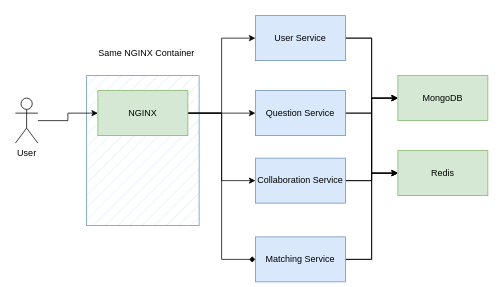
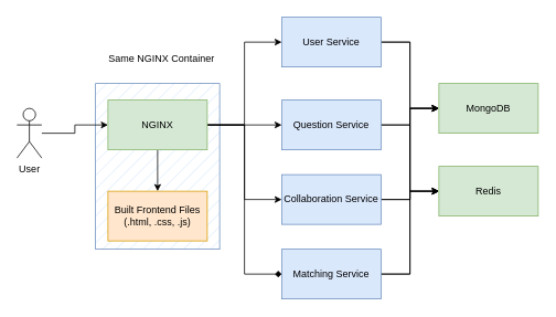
  <mxCell id="0" />
  <mxCell id="1" parent="0" />
  <mxCell id="2" value="" style="rounded=0;whiteSpace=wrap;html=1;fillColor=#dae8fc;fillStyle=hatch;strokeColor=#6c8ebf;" vertex="1" parent="1"><mxGeometry x="115" y="100" width="150" height="200" as="geometry" /></mxCell>
  <mxCell id="3" value="MongoDB" style="rounded=0;whiteSpace=wrap;html=1;fillColor=#d5e8d4;strokeColor=#82b366;" parent="1" vertex="1"><mxGeometry x="530" y="100" width="120" height="60" as="geometry" /></mxCell>
  <mxCell id="4" value="Redis" style="rounded=0;whiteSpace=wrap;html=1;fillColor=#d5e8d4;strokeColor=#82b366;" parent="1" vertex="1"><mxGeometry x="530" y="200" width="120" height="60" as="geometry" /></mxCell>
+ <mxCell id="5" style="edgeStyle=orthogonalEdgeStyle;rounded=0;orthogonalLoop=1;jettySize=auto;html=1;" parent="1" source="10" target="11" edge="1"><mxGeometry relative="1" as="geometry" /></mxCell>
  <mxCell id="6" style="edgeStyle=orthogonalEdgeStyle;rounded=0;orthogonalLoop=1;jettySize=auto;html=1;entryX=0;entryY=0.5;entryDx=0;entryDy=0;" parent="1" source="10" target="19" edge="1"><mxGeometry relative="1" as="geometry" /></mxCell>
  <mxCell id="7" style="edgeStyle=orthogonalEdgeStyle;rounded=0;orthogonalLoop=1;jettySize=auto;html=1;entryX=0;entryY=0.5;entryDx=0;entryDy=0;" parent="1" source="10" target="16" edge="1"><mxGeometry relative="1" as="geometry" /></mxCell>
  <mxCell id="8" style="edgeStyle=orthogonalEdgeStyle;rounded=0;orthogonalLoop=1;jettySize=auto;html=1;entryX=0;entryY=0.5;entryDx=0;entryDy=0;" parent="1" source="10" target="22" edge="1"><mxGeometry relative="1" as="geometry" /></mxCell>
  <mxCell id="9" style="edgeStyle=orthogonalEdgeStyle;rounded=0;orthogonalLoop=1;jettySize=auto;html=1;entryX=0;entryY=0.5;entryDx=0;entryDy=0;endArrow=diamond;" parent="1" source="10" target="25" edge="1"><mxGeometry relative="1" as="geometry" /></mxCell>
  <mxCell id="10" value="NGINX" style="rounded=0;whiteSpace=wrap;html=1;fillColor=#d5e8d4;strokeColor=#82b366;" parent="1" vertex="1"><mxGeometry x="130" y="120" width="120" height="60" as="geometry" /></mxCell>
+ <mxCell id="11" value="Built Frontend Files&lt;br&gt;(.html, .css, .js)" style="rounded=0;whiteSpace=wrap;html=1;fillColor=#ffe6cc;strokeColor=#d79b00;" parent="1" vertex="1"><mxGeometry x="130" y="230" width="120" height="60" as="geometry" /></mxCell>
  <mxCell id="12" style="edgeStyle=orthogonalEdgeStyle;rounded=0;orthogonalLoop=1;jettySize=auto;html=1;entryX=0;entryY=0.5;entryDx=0;entryDy=0;" parent="1" source="13" target="10" edge="1"><mxGeometry relative="1" as="geometry" /></mxCell>
  <mxCell id="13" value="User" style="shape=umlActor;verticalLabelPosition=bottom;verticalAlign=top;html=1;outlineConnect=0;" parent="1" vertex="1"><mxGeometry x="20" y="130" width="30" height="60" as="geometry" /></mxCell>
  <mxCell id="14" style="edgeStyle=orthogonalEdgeStyle;rounded=0;orthogonalLoop=1;jettySize=auto;html=1;entryX=0;entryY=0.5;entryDx=0;entryDy=0;" parent="1" source="16" target="3" edge="1"><mxGeometry relative="1" as="geometry" /></mxCell>
  <mxCell id="15" style="edgeStyle=orthogonalEdgeStyle;rounded=0;orthogonalLoop=1;jettySize=auto;html=1;entryX=0;entryY=0.5;entryDx=0;entryDy=0;" parent="1" source="16" target="4" edge="1"><mxGeometry relative="1" as="geometry" /></mxCell>
  <mxCell id="16" value="User Service" style="rounded=0;whiteSpace=wrap;html=1;fillColor=#dae8fc;strokeColor=#6c8ebf;" parent="1" vertex="1"><mxGeometry x="340" y="20" width="120" height="60" as="geometry" /></mxCell>
  <mxCell id="17" style="edgeStyle=orthogonalEdgeStyle;rounded=0;orthogonalLoop=1;jettySize=auto;html=1;entryX=0;entryY=0.5;entryDx=0;entryDy=0;" parent="1" source="19" target="3" edge="1"><mxGeometry relative="1" as="geometry" /></mxCell>
  <mxCell id="18" style="edgeStyle=orthogonalEdgeStyle;rounded=0;orthogonalLoop=1;jettySize=auto;html=1;entryX=0;entryY=0.5;entryDx=0;entryDy=0;" parent="1" source="19" target="4" edge="1"><mxGeometry relative="1" as="geometry" /></mxCell>
  <mxCell id="19" value="Question Service" style="rounded=0;whiteSpace=wrap;html=1;fillColor=#dae8fc;strokeColor=#6c8ebf;" parent="1" vertex="1"><mxGeometry x="340" y="120" width="120" height="60" as="geometry" /></mxCell>
  <mxCell id="20" style="edgeStyle=orthogonalEdgeStyle;rounded=0;orthogonalLoop=1;jettySize=auto;html=1;entryX=0;entryY=0.5;entryDx=0;entryDy=0;" parent="1" source="22" target="3" edge="1"><mxGeometry relative="1" as="geometry" /></mxCell>
  <mxCell id="21" style="edgeStyle=orthogonalEdgeStyle;rounded=0;orthogonalLoop=1;jettySize=auto;html=1;entryX=0;entryY=0.5;entryDx=0;entryDy=0;" parent="1" source="22" target="4" edge="1"><mxGeometry relative="1" as="geometry" /></mxCell>
  <mxCell id="22" value="Collaboration Service" style="rounded=0;whiteSpace=wrap;html=1;fillColor=#dae8fc;strokeColor=#6c8ebf;" parent="1" vertex="1"><mxGeometry x="340" y="210" width="120" height="60" as="geometry" /></mxCell>
  <mxCell id="23" style="edgeStyle=orthogonalEdgeStyle;rounded=0;orthogonalLoop=1;jettySize=auto;html=1;entryX=0;entryY=0.5;entryDx=0;entryDy=0;" parent="1" source="25" target="3" edge="1"><mxGeometry relative="1" as="geometry" /></mxCell>
  <mxCell id="24" style="edgeStyle=orthogonalEdgeStyle;rounded=0;orthogonalLoop=1;jettySize=auto;html=1;entryX=0;entryY=0.5;entryDx=0;entryDy=0;" parent="1" source="25" target="4" edge="1"><mxGeometry relative="1" as="geometry" /></mxCell>
- <mxCell id="25" value="Matching Service" style="rounded=0;whiteSpace=wrap;html=1;fillColor=#dae8fc;strokeColor=#6c8ebf;" parent="1" vertex="1"><mxGeometry x="340" y="315" width="120" height="60" as="geometry" /></mxCell>
+ <mxCell id="25" value="Matching Service" style="rounded=0;whiteSpace=wrap;html=1;fillColor=#dae8fc;strokeColor=#6c8ebf;" parent="1" vertex="1"><mxGeometry x="340" y="300" width="120" height="60" as="geometry" /></mxCell>
  <mxCell id="26" value="Same NGINX Container" style="text;html=1;whiteSpace=wrap;strokeColor=none;fillColor=none;align=center;verticalAlign=middle;rounded=0;" vertex="1" parent="1"><mxGeometry x="125" y="50" width="140" height="40" as="geometry" /></mxCell>
